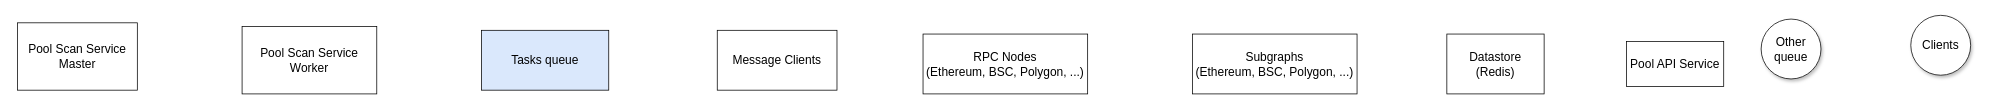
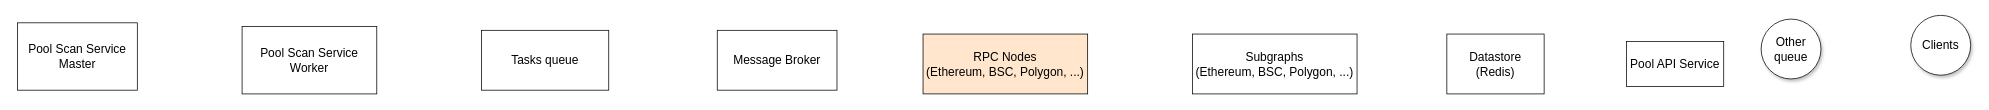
  <mxCell id="0" />
  <mxCell id="1" parent="0" />
  <mxCell id="2" value="Pool API Service" style="rounded=0;whiteSpace=wrap;html=1;fontSize=16;" parent="1" vertex="1"><mxGeometry x="2170" y="55" width="130" height="60" as="geometry" /></mxCell>
  <mxCell id="3" value="Pool Scan Service Master" style="rounded=0;whiteSpace=wrap;html=1;fontSize=16;" parent="1" vertex="1"><mxGeometry x="20" y="30" width="160" height="90" as="geometry" /></mxCell>
- <mxCell id="4" value="Message Clients" style="rounded=0;whiteSpace=wrap;html=1;fontSize=16;" parent="1" vertex="1"><mxGeometry x="955" y="40" width="160" height="80" as="geometry" /></mxCell>
+ <mxCell id="4" value="Message Broker" style="rounded=0;whiteSpace=wrap;html=1;fontSize=16;" parent="1" vertex="1"><mxGeometry x="955" y="40" width="160" height="80" as="geometry" /></mxCell>
  <mxCell id="5" value="Subgraphs&lt;br style=&quot;font-size: 16px;&quot;&gt;(Ethereum, BSC, Polygon, ...)" style="rounded=0;whiteSpace=wrap;html=1;fontSize=16;" parent="1" vertex="1"><mxGeometry x="1590" y="45" width="220" height="80" as="geometry" /></mxCell>
- <mxCell id="6" value="&lt;span style=&quot;font-size: 16px;&quot;&gt;RPC Nodes&lt;/span&gt;&lt;br style=&quot;padding: 0px; margin: 0px; font-size: 16px;&quot;&gt;&lt;span style=&quot;font-size: 16px;&quot;&gt;(Ethereum, BSC, Polygon, ...)&lt;/span&gt;" style="rounded=0;whiteSpace=wrap;html=1;fontSize=16;" parent="1" vertex="1"><mxGeometry x="1230" y="45" width="220" height="80" as="geometry" /></mxCell>
- <mxCell id="7" value="Tasks queue" style="rounded=0;whiteSpace=wrap;html=1;fontSize=16;fillColor=#dae8fc;" parent="1" vertex="1"><mxGeometry x="640" y="40" width="170" height="80" as="geometry" /></mxCell>
+ <mxCell id="6" value="&lt;span style=&quot;font-size: 16px;&quot;&gt;RPC Nodes&lt;/span&gt;&lt;br style=&quot;padding: 0px; margin: 0px; font-size: 16px;&quot;&gt;&lt;span style=&quot;font-size: 16px;&quot;&gt;(Ethereum, BSC, Polygon, ...)&lt;/span&gt;" style="rounded=0;whiteSpace=wrap;html=1;fontSize=16;fillColor=#ffe6cc;" parent="1" vertex="1"><mxGeometry x="1230" y="45" width="220" height="80" as="geometry" /></mxCell>
+ <mxCell id="7" value="Tasks queue" style="rounded=0;whiteSpace=wrap;html=1;fontSize=16;" parent="1" vertex="1"><mxGeometry x="640" y="40" width="170" height="80" as="geometry" /></mxCell>
  <mxCell id="8" value="Datastore&lt;br style=&quot;font-size: 16px;&quot;&gt;(Redis)" style="rounded=0;whiteSpace=wrap;html=1;fontSize=16;" parent="1" vertex="1"><mxGeometry x="1930" y="45" width="130" height="80" as="geometry" /></mxCell>
  <mxCell id="9" value="Pool Scan Service Worker" style="rounded=0;whiteSpace=wrap;html=1;fontSize=16;" parent="1" vertex="1"><mxGeometry x="320" y="35" width="180" height="90" as="geometry" /></mxCell>
  <mxCell id="10" value="Clients" style="ellipse;whiteSpace=wrap;html=1;aspect=fixed;shadow=1;fontSize=16;fillColor=default;" parent="1" vertex="1"><mxGeometry x="2550" y="20" width="80" height="80" as="geometry" /></mxCell>
  <mxCell id="11" value="Other queue" style="ellipse;whiteSpace=wrap;html=1;aspect=fixed;shadow=1;fontSize=16;fillColor=default;" parent="1" vertex="1"><mxGeometry x="2350" y="25" width="80" height="80" as="geometry" /></mxCell>
